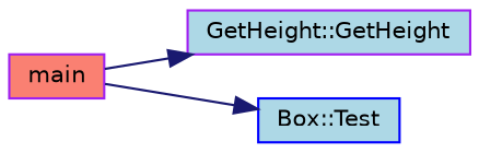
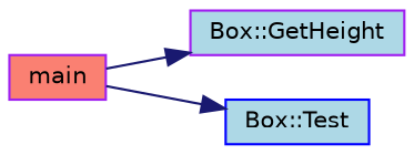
  digraph {
    rankdir=RL
    node [color=purple fillcolor=lightblue fontname=Helvetica fontsize=10 shape=record style=filled]
    edge [color=midnightblue dir=back fontname=Helvetica fontsize=10 labelfontname=Helvetica labelfontsize=10 style=solid]
-   n1 [fontcolor=black height=0.2 label="GetHeight::GetHeight" width=0.4]
+   n1 [fontcolor=black height=0.2 label="Box::GetHeight" width=0.4]
    n2 [fillcolor=salmon height=0.2 label=main width=0.4]
    n3 [color=blue height=0.2 label="Box::Test" width=0.4]
    n1 -> n2
    n3 -> n2
  }
